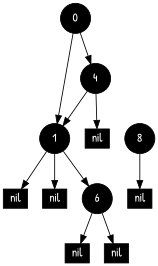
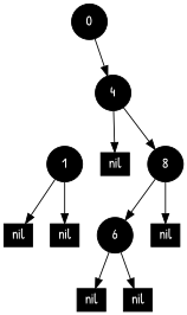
  digraph {
    fontname="Patrick Hand"
    node [fillcolor=black fontcolor=white fontname="Patrick Hand" style=filled shape=box]
    edge [fontname="Patrick Hand"]
    n1 [label=0 width=0.5 shape=""]
    1 [width=0.5 shape=""]
    4 [width=0.5 shape=""]
    n4 [height=0.2 label=nil width=0.3]
    n5 [height=0.2 label=nil width=0.3]
    n6 [height=0.2 label=nil width=0.3]
    n7 [label=8 width=0.5 shape=""]
    n8 [height=0.2 label=nil width=0.3]
    6 [width=0.5 shape=""]
    n10 [height=0.2 label=nil width=0.3]
    n11 [height=0.2 label=nil width=0.3]
-   n1 -> 1
    n1 -> 4
    1 -> n4
    1 -> n5
    4 -> n6
-   4 -> 1
+   4 -> n7
    n7 -> n8
-   1 -> 6
+   n7 -> 6
    6 -> n10
    6 -> n11
  }
